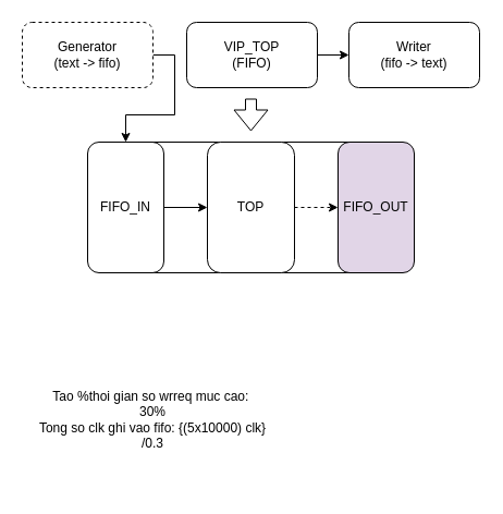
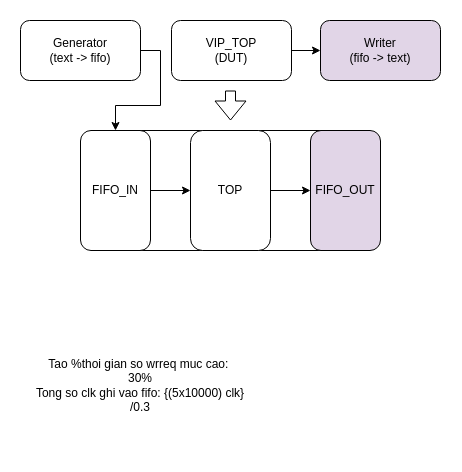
  <mxCell id="0" />
  <mxCell id="1" parent="0" />
  <mxCell id="2" style="edgeStyle=orthogonalEdgeStyle;rounded=0;orthogonalLoop=1;jettySize=auto;html=1;exitX=1;exitY=0.5;exitDx=0;exitDy=0;" edge="1" parent="1" source="3"><mxGeometry relative="1" as="geometry"><mxPoint x="320" y="49.759" as="targetPoint" /></mxGeometry></mxCell>
- <mxCell id="3" value="VIP_TOP&lt;br&gt;(FIFO)" style="rounded=1;whiteSpace=wrap;html=1;" vertex="1" parent="1"><mxGeometry x="171" y="20" width="120" height="60" as="geometry" /></mxCell>
+ <mxCell id="3" value="VIP_TOP&lt;br&gt;(DUT)" style="rounded=1;whiteSpace=wrap;html=1;" vertex="1" parent="1"><mxGeometry x="171" y="20" width="120" height="60" as="geometry" /></mxCell>
  <mxCell id="4" style="edgeStyle=orthogonalEdgeStyle;rounded=0;orthogonalLoop=1;jettySize=auto;html=1;exitX=1;exitY=0.5;exitDx=0;exitDy=0;" edge="1" parent="1" source="5" target="9"><mxGeometry relative="1" as="geometry" /></mxCell>
- <mxCell id="5" value="Generator&lt;br&gt;(text -&amp;gt; fifo)" style="rounded=1;whiteSpace=wrap;html=1;dashed=1;" vertex="1" parent="1"><mxGeometry x="20" y="20" width="120" height="60" as="geometry" /></mxCell>
- <mxCell id="6" value="Writer&lt;br&gt;(fifo -&amp;gt; text)" style="rounded=1;whiteSpace=wrap;html=1;" vertex="1" parent="1"><mxGeometry x="320" y="20" width="120" height="60" as="geometry" /></mxCell>
+ <mxCell id="5" value="Generator&lt;br&gt;(text -&amp;gt; fifo)" style="rounded=1;whiteSpace=wrap;html=1;" vertex="1" parent="1"><mxGeometry x="20" y="20" width="120" height="60" as="geometry" /></mxCell>
+ <mxCell id="6" value="Writer&lt;br&gt;(fifo -&amp;gt; text)" style="rounded=1;whiteSpace=wrap;html=1;fillColor=#e1d5e7;" vertex="1" parent="1"><mxGeometry x="320" y="20" width="120" height="60" as="geometry" /></mxCell>
  <mxCell id="7" value="" style="rounded=1;whiteSpace=wrap;html=1;" vertex="1" parent="1"><mxGeometry x="80" y="130" width="300" height="120" as="geometry" /></mxCell>
  <mxCell id="8" style="edgeStyle=orthogonalEdgeStyle;rounded=0;orthogonalLoop=1;jettySize=auto;html=1;exitX=1;exitY=0.5;exitDx=0;exitDy=0;entryX=0;entryY=0.5;entryDx=0;entryDy=0;" edge="1" parent="1" source="9" target="12"><mxGeometry relative="1" as="geometry" /></mxCell>
  <mxCell id="9" value="FIFO_IN" style="rounded=1;whiteSpace=wrap;html=1;" vertex="1" parent="1"><mxGeometry x="80" y="130" width="70" height="120" as="geometry" /></mxCell>
  <mxCell id="10" value="FIFO_OUT" style="rounded=1;whiteSpace=wrap;html=1;fillColor=#e1d5e7;" vertex="1" parent="1"><mxGeometry x="310" y="130" width="70" height="120" as="geometry" /></mxCell>
- <mxCell id="11" style="edgeStyle=orthogonalEdgeStyle;rounded=0;orthogonalLoop=1;jettySize=auto;html=1;exitX=1;exitY=0.5;exitDx=0;exitDy=0;dashed=1;" edge="1" parent="1" source="12" target="10"><mxGeometry relative="1" as="geometry" /></mxCell>
+ <mxCell id="11" style="edgeStyle=orthogonalEdgeStyle;rounded=0;orthogonalLoop=1;jettySize=auto;html=1;exitX=1;exitY=0.5;exitDx=0;exitDy=0;" edge="1" parent="1" source="12" target="10"><mxGeometry relative="1" as="geometry" /></mxCell>
  <mxCell id="12" value="TOP" style="rounded=1;whiteSpace=wrap;html=1;" vertex="1" parent="1"><mxGeometry x="190" y="130" width="80" height="120" as="geometry" /></mxCell>
  <mxCell id="13" value="" style="shape=flexArrow;endArrow=classic;html=1;" edge="1" parent="1"><mxGeometry width="50" height="50" relative="1" as="geometry"><mxPoint x="230" y="90" as="sourcePoint" /><mxPoint x="230" y="120" as="targetPoint" /></mxGeometry></mxCell>
  <mxCell id="14" value="Tao %thoi gian so wrreq muc cao:&amp;nbsp;&lt;br&gt;30%&lt;br&gt;Tong so clk ghi vao fifo: {(5x10000) clk} /0.3" style="text;html=1;strokeColor=none;fillColor=none;align=center;verticalAlign=middle;whiteSpace=wrap;rounded=0;strokeWidth=20;" vertex="1" parent="1"><mxGeometry x="30" y="320" width="220" height="130" as="geometry" /></mxCell>
